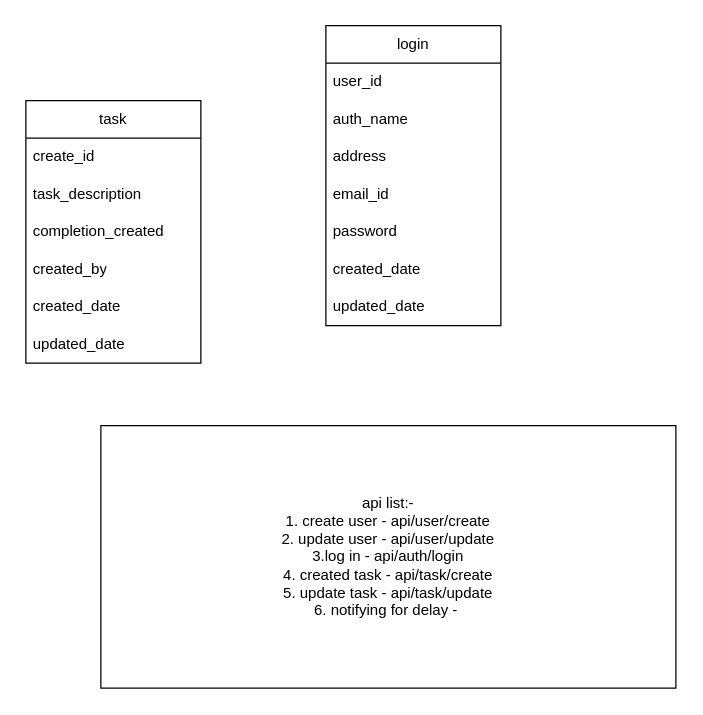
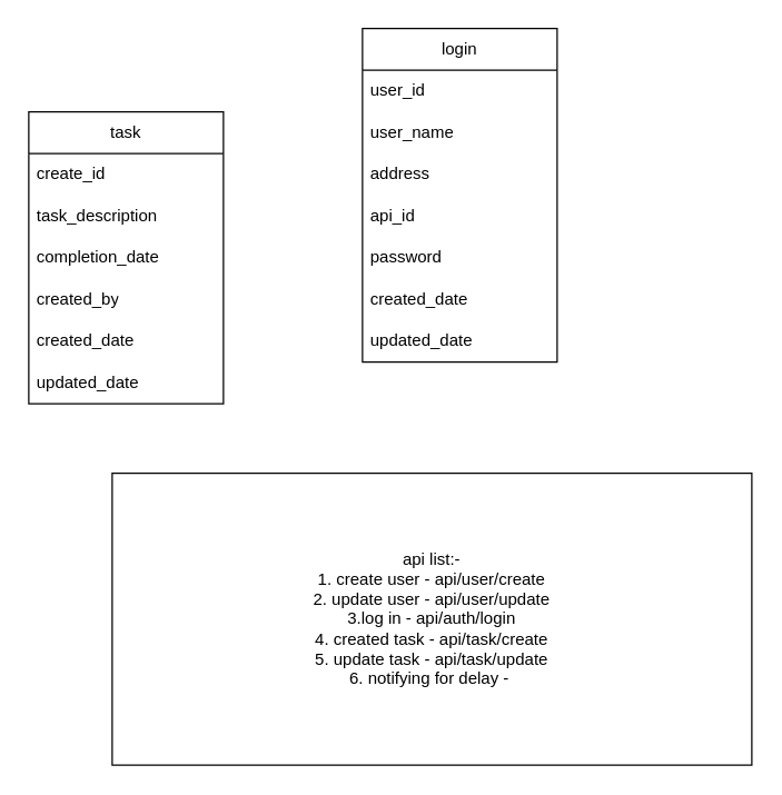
  <mxCell id="0" />
  <mxCell id="1" parent="0" />
  <mxCell id="2" value="task" style="swimlane;fontStyle=0;childLayout=stackLayout;horizontal=1;startSize=30;horizontalStack=0;resizeParent=1;resizeParentMax=0;resizeLast=0;collapsible=1;marginBottom=0;whiteSpace=wrap;html=1;" vertex="1" parent="1"><mxGeometry x="20" y="80" width="140" height="210" as="geometry" /></mxCell>
  <mxCell id="3" value="create_id" style="text;strokeColor=none;fillColor=none;align=left;verticalAlign=middle;spacingLeft=4;spacingRight=4;overflow=hidden;points=[[0,0.5],[1,0.5]];portConstraint=eastwest;rotatable=0;whiteSpace=wrap;html=1;" vertex="1" parent="2"><mxGeometry y="30" width="140" height="30" as="geometry" /></mxCell>
  <mxCell id="4" value="task_description" style="text;strokeColor=none;fillColor=none;align=left;verticalAlign=middle;spacingLeft=4;spacingRight=4;overflow=hidden;points=[[0,0.5],[1,0.5]];portConstraint=eastwest;rotatable=0;whiteSpace=wrap;html=1;" vertex="1" parent="2"><mxGeometry y="60" width="140" height="30" as="geometry" /></mxCell>
- <mxCell id="5" value="completion_created" style="text;strokeColor=none;fillColor=none;align=left;verticalAlign=middle;spacingLeft=4;spacingRight=4;overflow=hidden;points=[[0,0.5],[1,0.5]];portConstraint=eastwest;rotatable=0;whiteSpace=wrap;html=1;" vertex="1" parent="2"><mxGeometry y="90" width="140" height="30" as="geometry" /></mxCell>
+ <mxCell id="5" value="completion_date" style="text;strokeColor=none;fillColor=none;align=left;verticalAlign=middle;spacingLeft=4;spacingRight=4;overflow=hidden;points=[[0,0.5],[1,0.5]];portConstraint=eastwest;rotatable=0;whiteSpace=wrap;html=1;" vertex="1" parent="2"><mxGeometry y="90" width="140" height="30" as="geometry" /></mxCell>
  <mxCell id="6" value="created_by" style="text;strokeColor=none;fillColor=none;align=left;verticalAlign=middle;spacingLeft=4;spacingRight=4;overflow=hidden;points=[[0,0.5],[1,0.5]];portConstraint=eastwest;rotatable=0;whiteSpace=wrap;html=1;" vertex="1" parent="2"><mxGeometry y="120" width="140" height="30" as="geometry" /></mxCell>
  <mxCell id="7" value="created_date" style="text;strokeColor=none;fillColor=none;align=left;verticalAlign=middle;spacingLeft=4;spacingRight=4;overflow=hidden;points=[[0,0.5],[1,0.5]];portConstraint=eastwest;rotatable=0;whiteSpace=wrap;html=1;" vertex="1" parent="2"><mxGeometry y="150" width="140" height="30" as="geometry" /></mxCell>
  <mxCell id="8" value="updated_date" style="text;strokeColor=none;fillColor=none;align=left;verticalAlign=middle;spacingLeft=4;spacingRight=4;overflow=hidden;points=[[0,0.5],[1,0.5]];portConstraint=eastwest;rotatable=0;whiteSpace=wrap;html=1;" vertex="1" parent="2"><mxGeometry y="180" width="140" height="30" as="geometry" /></mxCell>
  <mxCell id="9" value="login" style="swimlane;fontStyle=0;childLayout=stackLayout;horizontal=1;startSize=30;horizontalStack=0;resizeParent=1;resizeParentMax=0;resizeLast=0;collapsible=1;marginBottom=0;whiteSpace=wrap;html=1;" vertex="1" parent="1"><mxGeometry x="260" y="20" width="140" height="240" as="geometry" /></mxCell>
  <mxCell id="10" value="user_id" style="text;strokeColor=none;fillColor=none;align=left;verticalAlign=middle;spacingLeft=4;spacingRight=4;overflow=hidden;points=[[0,0.5],[1,0.5]];portConstraint=eastwest;rotatable=0;whiteSpace=wrap;html=1;" vertex="1" parent="9"><mxGeometry y="30" width="140" height="30" as="geometry" /></mxCell>
- <mxCell id="11" value="auth_name" style="text;strokeColor=none;fillColor=none;align=left;verticalAlign=middle;spacingLeft=4;spacingRight=4;overflow=hidden;points=[[0,0.5],[1,0.5]];portConstraint=eastwest;rotatable=0;whiteSpace=wrap;html=1;" vertex="1" parent="9"><mxGeometry y="60" width="140" height="30" as="geometry" /></mxCell>
+ <mxCell id="11" value="user_name" style="text;strokeColor=none;fillColor=none;align=left;verticalAlign=middle;spacingLeft=4;spacingRight=4;overflow=hidden;points=[[0,0.5],[1,0.5]];portConstraint=eastwest;rotatable=0;whiteSpace=wrap;html=1;" vertex="1" parent="9"><mxGeometry y="60" width="140" height="30" as="geometry" /></mxCell>
  <mxCell id="12" value="address" style="text;strokeColor=none;fillColor=none;align=left;verticalAlign=middle;spacingLeft=4;spacingRight=4;overflow=hidden;points=[[0,0.5],[1,0.5]];portConstraint=eastwest;rotatable=0;whiteSpace=wrap;html=1;" vertex="1" parent="9"><mxGeometry y="90" width="140" height="30" as="geometry" /></mxCell>
- <mxCell id="13" value="email_id" style="text;strokeColor=none;fillColor=none;align=left;verticalAlign=middle;spacingLeft=4;spacingRight=4;overflow=hidden;points=[[0,0.5],[1,0.5]];portConstraint=eastwest;rotatable=0;whiteSpace=wrap;html=1;" vertex="1" parent="9"><mxGeometry y="120" width="140" height="30" as="geometry" /></mxCell>
+ <mxCell id="13" value="api_id" style="text;strokeColor=none;fillColor=none;align=left;verticalAlign=middle;spacingLeft=4;spacingRight=4;overflow=hidden;points=[[0,0.5],[1,0.5]];portConstraint=eastwest;rotatable=0;whiteSpace=wrap;html=1;" vertex="1" parent="9"><mxGeometry y="120" width="140" height="30" as="geometry" /></mxCell>
  <mxCell id="14" value="password" style="text;strokeColor=none;fillColor=none;align=left;verticalAlign=middle;spacingLeft=4;spacingRight=4;overflow=hidden;points=[[0,0.5],[1,0.5]];portConstraint=eastwest;rotatable=0;whiteSpace=wrap;html=1;" vertex="1" parent="9"><mxGeometry y="150" width="140" height="30" as="geometry" /></mxCell>
  <mxCell id="15" value="created_date" style="text;strokeColor=none;fillColor=none;align=left;verticalAlign=middle;spacingLeft=4;spacingRight=4;overflow=hidden;points=[[0,0.5],[1,0.5]];portConstraint=eastwest;rotatable=0;whiteSpace=wrap;html=1;" vertex="1" parent="9"><mxGeometry y="180" width="140" height="30" as="geometry" /></mxCell>
  <mxCell id="16" value="updated_date" style="text;strokeColor=none;fillColor=none;align=left;verticalAlign=middle;spacingLeft=4;spacingRight=4;overflow=hidden;points=[[0,0.5],[1,0.5]];portConstraint=eastwest;rotatable=0;whiteSpace=wrap;html=1;" vertex="1" parent="9"><mxGeometry y="210" width="140" height="30" as="geometry" /></mxCell>
  <mxCell id="17" value="api list:-&lt;div&gt;1. create user - api/user/create&lt;div&gt;2. update user - api/user/update&lt;/div&gt;&lt;div&gt;&lt;span style=&quot;background-color: transparent; color: light-dark(rgb(0, 0, 0), rgb(255, 255, 255));&quot;&gt;3.log in - api/auth/login&lt;/span&gt;&lt;/div&gt;&lt;div&gt;4. created task - api/task/create&lt;/div&gt;&lt;div&gt;5. update task - api/task/update&lt;/div&gt;&lt;div&gt;6. notifying for delay -&amp;nbsp;&lt;/div&gt;&lt;/div&gt;" style="whiteSpace=wrap;html=1;" vertex="1" parent="1"><mxGeometry x="80" y="340" width="460" height="210" as="geometry" /></mxCell>
